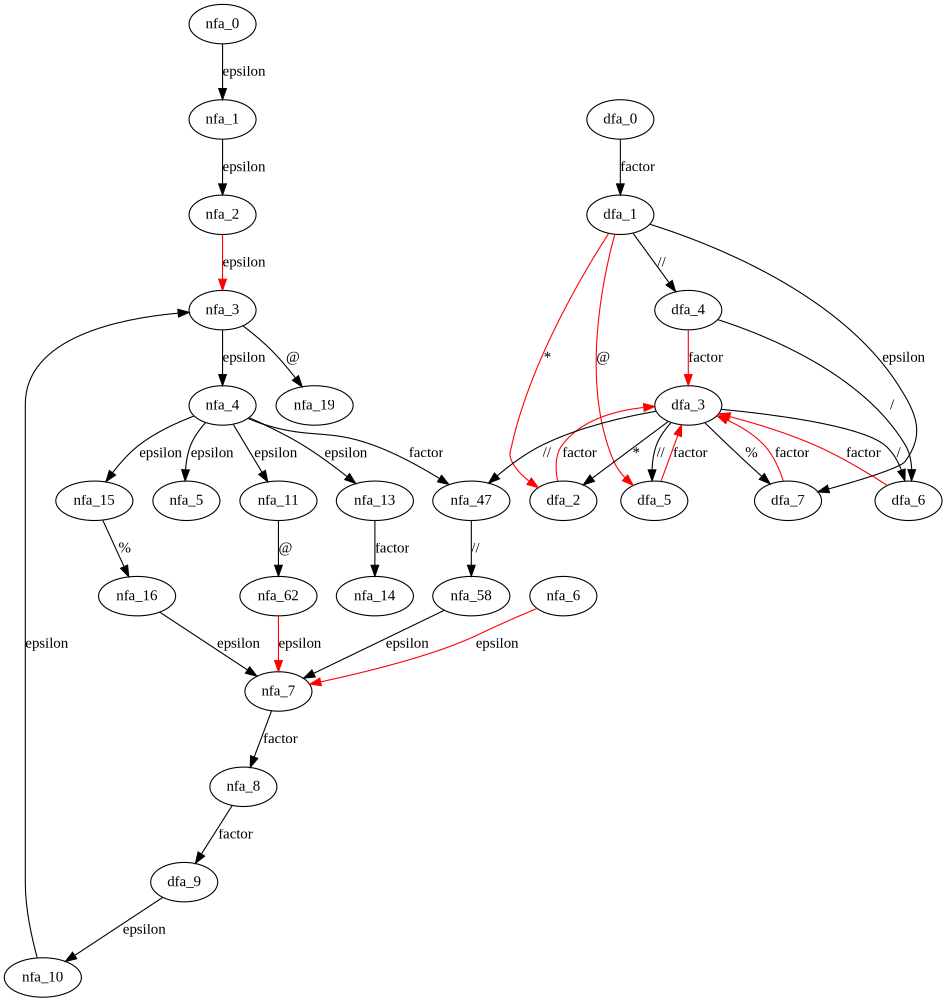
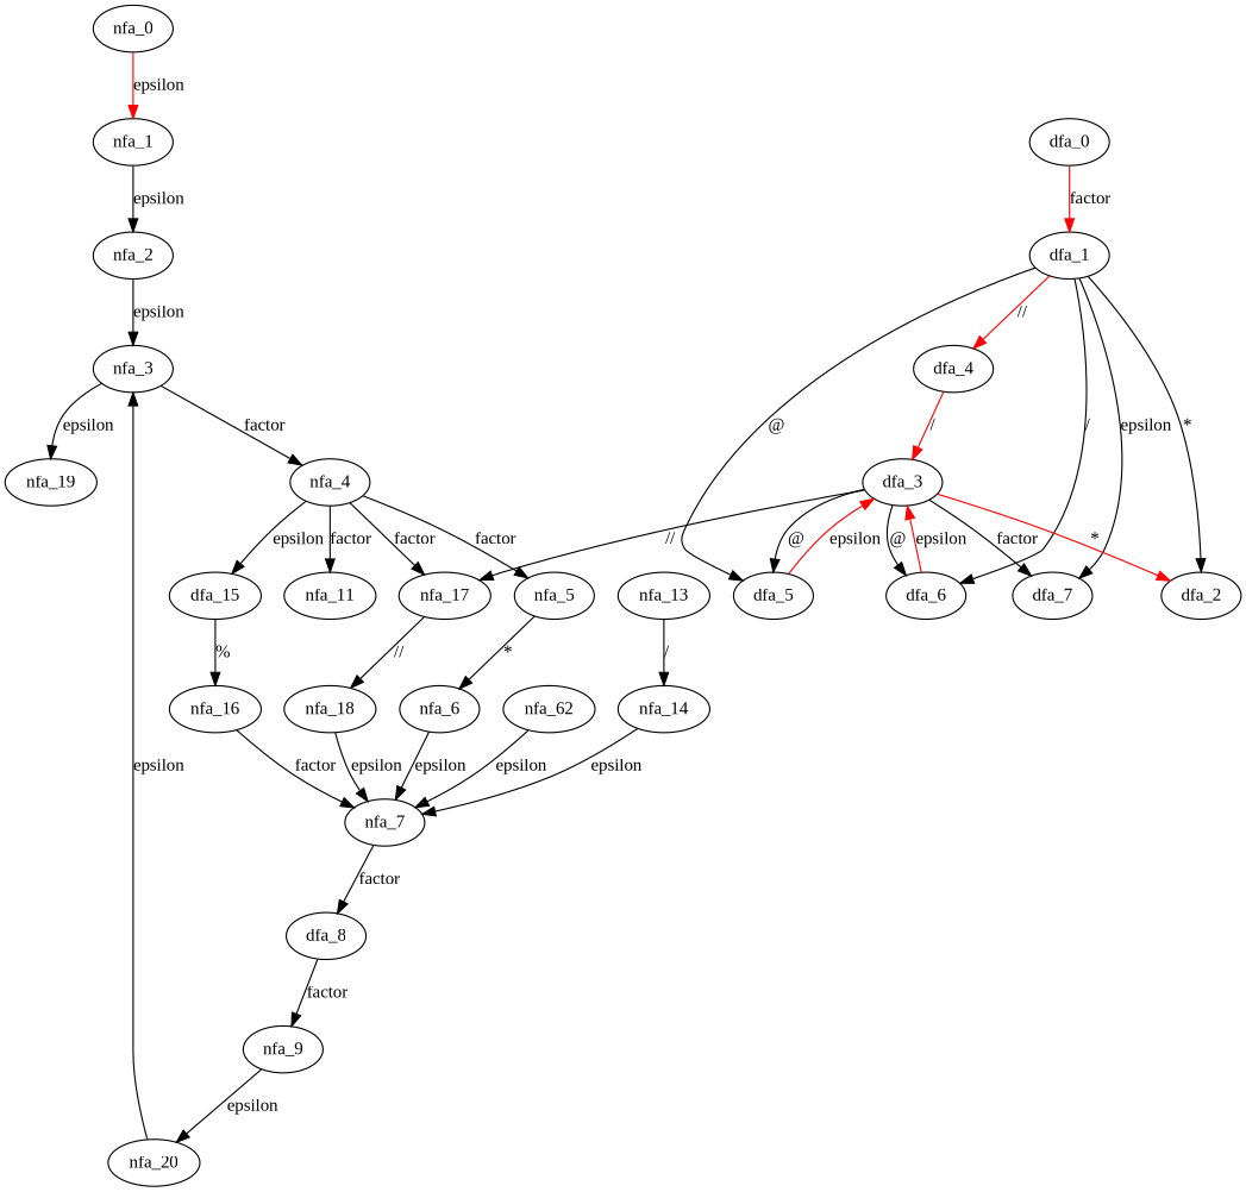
  digraph {
    fontname="Liberation Serif"
    node [fontname="Liberation Serif"]
    edge [fontname="Liberation Serif"]
    nfa_0
    nfa_1
    nfa_2
    nfa_3
    nfa_4
    nfa_19
    nfa_5
    nfa_11
    nfa_13
-   nfa_15
-   nfa_17 [label=nfa_47]
+   nfa_15 [label=dfa_15]
+   nfa_17
    nfa_6
    nfa_7
-   nfa_8
-   nfa_9 [label=dfa_9]
-   nfa_10
+   nfa_8 [label=dfa_8]
+   nfa_9
+   nfa_10 [label=nfa_20]
    n17 [label=nfa_62]
    nfa_14
    nfa_16
-   nfa_18 [label=nfa_58]
+   nfa_18
    dfa_0
    dfa_1
    dfa_2
    dfa_4
    dfa_5
    dfa_6
    dfa_7
    dfa_3
    subgraph sub_1 {
      nfa_0
      nfa_1
      nfa_2
      nfa_3
      nfa_4
      nfa_19
      nfa_5
      nfa_11
      nfa_13
      nfa_15
      nfa_17
      nfa_6
      nfa_7
      nfa_8
      nfa_9
      nfa_10
      n17
      nfa_14
      nfa_16
      nfa_18
    }
    subgraph sub_2 {
      dfa_0
      dfa_1
      dfa_2
      dfa_4
      dfa_5
      dfa_6
      dfa_7
      dfa_3
    }
-   nfa_0 -> nfa_1 [label=epsilon]
+   nfa_0 -> nfa_1 [label=epsilon color=red]
    nfa_1 -> nfa_2 [label=epsilon]
-   nfa_2 -> nfa_3 [label=epsilon color=red]
-   nfa_3 -> nfa_4 [label=epsilon]
-   nfa_3 -> nfa_19 [label="@"]
-   nfa_4 -> nfa_5 [label=epsilon]
-   nfa_4 -> nfa_11 [label=epsilon]
-   nfa_4 -> nfa_13 [label=epsilon]
+   nfa_2 -> nfa_3 [label=epsilon]
+   nfa_3 -> nfa_4 [label=factor]
+   nfa_3 -> nfa_19 [label=epsilon]
+   nfa_4 -> nfa_5 [label=factor]
+   nfa_4 -> nfa_11 [label=factor]
    nfa_4 -> nfa_15 [label=epsilon]
    nfa_4 -> nfa_17 [label=factor]
-   nfa_11 -> n17 [label="@"]
-   nfa_13 -> nfa_14 [label=factor]
+   nfa_5 -> nfa_6 [label="*"]
+   nfa_13 -> nfa_14 [label="/"]
    nfa_15 -> nfa_16 [label="%"]
    nfa_17 -> nfa_18 [label="//"]
-   nfa_6 -> nfa_7 [label=epsilon color=red]
+   nfa_6 -> nfa_7 [label=epsilon]
    nfa_7 -> nfa_8 [label=factor]
    nfa_8 -> nfa_9 [label=factor]
    nfa_9 -> nfa_10 [label=epsilon]
    nfa_10 -> nfa_3 [label=epsilon]
-   n17 -> nfa_7 [label=epsilon color=red]
-   nfa_16 -> nfa_7 [label=epsilon]
+   n17 -> nfa_7 [label=epsilon]
+   nfa_14 -> nfa_7 [label=epsilon]
+   nfa_16 -> nfa_7 [label=factor]
    nfa_18 -> nfa_7 [label=epsilon]
-   dfa_0 -> dfa_1 [color=black label=factor]
-   dfa_1 -> dfa_2 [label="*" color=red]
-   dfa_1 -> dfa_4 [label="//"]
-   dfa_1 -> dfa_5 [label="@" color=red]
-   dfa_4 -> dfa_6 [label="/"]
+   dfa_0 -> dfa_1 [color=red label=factor]
+   dfa_1 -> dfa_2 [label="*"]
+   dfa_1 -> dfa_4 [label="//" color=red]
+   dfa_1 -> dfa_5 [label="@"]
+   dfa_1 -> dfa_6 [label="/"]
    dfa_1 -> dfa_7 [label=epsilon]
-   dfa_2 -> dfa_3 [color=red label=factor]
-   dfa_4 -> dfa_3 [color=red label=factor]
-   dfa_5 -> dfa_3 [color=red label=factor]
-   dfa_6 -> dfa_3 [color=red label=factor]
-   dfa_7 -> dfa_3 [color=red label=factor]
+   dfa_4 -> dfa_3 [color=red label="/"]
+   dfa_5 -> dfa_3 [color=red label=epsilon]
+   dfa_6 -> dfa_3 [color=red label=epsilon]
    dfa_3 -> nfa_17 [label="//"]
-   dfa_3 -> dfa_2 [label="*"]
-   dfa_3 -> dfa_5 [label="//"]
-   dfa_3 -> dfa_6 [label="/"]
-   dfa_3 -> dfa_7 [label="%"]
+   dfa_3 -> dfa_2 [label="*" color=red]
+   dfa_3 -> dfa_5 [label="@"]
+   dfa_3 -> dfa_6 [label="@"]
+   dfa_3 -> dfa_7 [label=factor]
  }
